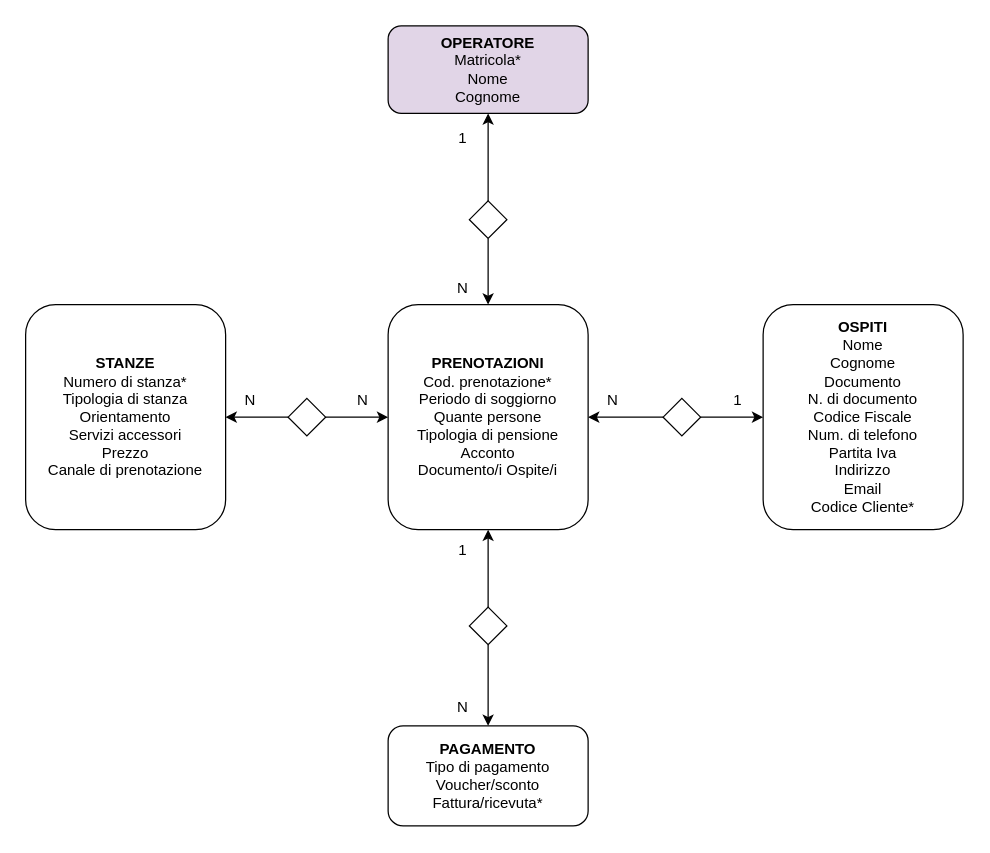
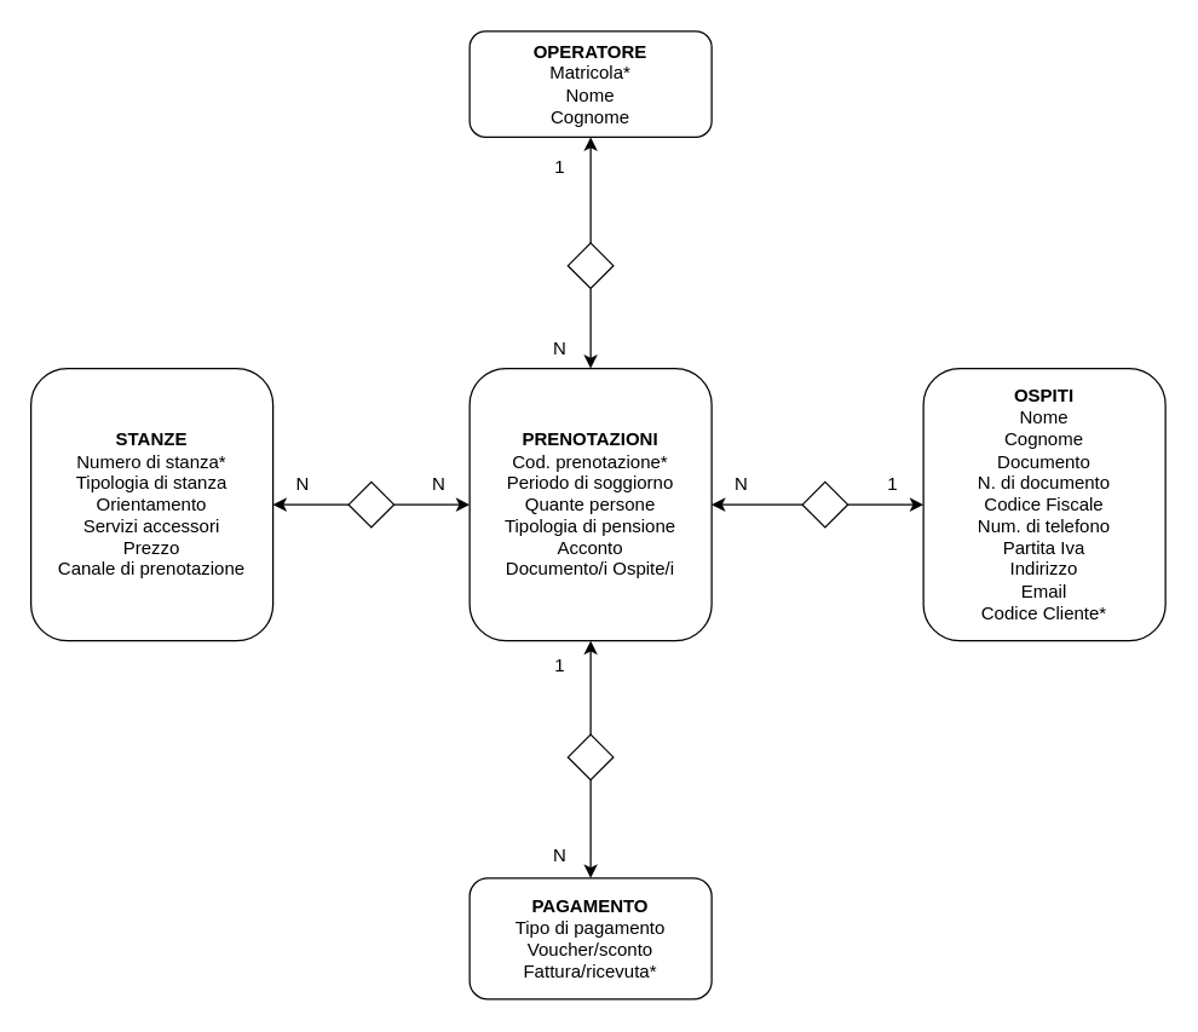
  <mxCell id="0" />
  <mxCell id="1" parent="0" />
  <mxCell id="2" value="&lt;b&gt;PRENOTAZIONI&lt;br&gt;&lt;/b&gt;Cod. prenotazione*&lt;br&gt;Periodo di soggiorno&lt;br&gt;Quante persone&lt;br&gt;Tipologia di pensione&lt;br&gt;Acconto&lt;br&gt;Documento/i Ospite/i" style="rounded=1;whiteSpace=wrap;html=1;" vertex="1" parent="1"><mxGeometry x="310" y="243" width="160" height="180" as="geometry" /></mxCell>
  <mxCell id="3" value="&lt;b&gt;OSPITI&lt;br&gt;&lt;/b&gt;Nome&lt;br&gt;Cognome&lt;br&gt;Documento&lt;br&gt;N. di documento&lt;br&gt;Codice Fiscale&lt;br&gt;Num. di telefono&lt;br&gt;Partita Iva&lt;br&gt;Indirizzo&lt;br&gt;Email&lt;br&gt;Codice Cliente*" style="rounded=1;whiteSpace=wrap;html=1;" vertex="1" parent="1"><mxGeometry x="610" y="243" width="160" height="180" as="geometry" /></mxCell>
  <mxCell id="4" value="&lt;b&gt;STANZE&lt;br&gt;&lt;/b&gt;Numero di stanza*&lt;br&gt;Tipologia di stanza&lt;br&gt;Orientamento&lt;br&gt;Servizi accessori&lt;br&gt;Prezzo&lt;br&gt;Canale di prenotazione" style="rounded=1;whiteSpace=wrap;html=1;" vertex="1" parent="1"><mxGeometry x="20" y="243" width="160" height="180" as="geometry" /></mxCell>
- <mxCell id="5" value="&lt;b&gt;OPERATORE&lt;/b&gt;&lt;br&gt;Matricola*&lt;br&gt;Nome&lt;br&gt;Cognome" style="rounded=1;whiteSpace=wrap;html=1;fillColor=#e1d5e7;" vertex="1" parent="1"><mxGeometry x="310" y="20" width="160" height="70" as="geometry" /></mxCell>
+ <mxCell id="5" value="&lt;b&gt;OPERATORE&lt;/b&gt;&lt;br&gt;Matricola*&lt;br&gt;Nome&lt;br&gt;Cognome" style="rounded=1;whiteSpace=wrap;html=1;" vertex="1" parent="1"><mxGeometry x="310" y="20" width="160" height="70" as="geometry" /></mxCell>
  <mxCell id="6" value="&lt;b&gt;PAGAMENTO&lt;/b&gt;&lt;br&gt;Tipo di pagamento&lt;br&gt;Voucher/sconto&lt;br&gt;Fattura/ricevuta*" style="rounded=1;whiteSpace=wrap;html=1;" vertex="1" parent="1"><mxGeometry x="310" y="580" width="160" height="80" as="geometry" /></mxCell>
  <mxCell id="7" style="edgeStyle=orthogonalEdgeStyle;rounded=0;orthogonalLoop=1;jettySize=auto;html=1;exitX=1;exitY=0.5;exitDx=0;exitDy=0;entryX=0;entryY=0.5;entryDx=0;entryDy=0;" edge="1" parent="1" source="9" target="2"><mxGeometry relative="1" as="geometry" /></mxCell>
  <mxCell id="8" style="edgeStyle=orthogonalEdgeStyle;rounded=0;orthogonalLoop=1;jettySize=auto;html=1;exitX=0;exitY=0.5;exitDx=0;exitDy=0;entryX=1;entryY=0.5;entryDx=0;entryDy=0;" edge="1" parent="1" source="9" target="4"><mxGeometry relative="1" as="geometry" /></mxCell>
  <mxCell id="9" value="" style="rhombus;whiteSpace=wrap;html=1;" vertex="1" parent="1"><mxGeometry x="230" y="318" width="30" height="30" as="geometry" /></mxCell>
  <mxCell id="10" style="edgeStyle=orthogonalEdgeStyle;rounded=0;orthogonalLoop=1;jettySize=auto;html=1;exitX=0;exitY=0.5;exitDx=0;exitDy=0;entryX=1;entryY=0.5;entryDx=0;entryDy=0;" edge="1" parent="1" source="12" target="2"><mxGeometry relative="1" as="geometry" /></mxCell>
  <mxCell id="11" style="edgeStyle=orthogonalEdgeStyle;rounded=0;orthogonalLoop=1;jettySize=auto;html=1;exitX=1;exitY=0.5;exitDx=0;exitDy=0;entryX=0;entryY=0.5;entryDx=0;entryDy=0;" edge="1" parent="1" source="12" target="3"><mxGeometry relative="1" as="geometry" /></mxCell>
  <mxCell id="12" value="" style="rhombus;whiteSpace=wrap;html=1;" vertex="1" parent="1"><mxGeometry x="530" y="318" width="30" height="30" as="geometry" /></mxCell>
  <mxCell id="13" style="edgeStyle=orthogonalEdgeStyle;rounded=0;orthogonalLoop=1;jettySize=auto;html=1;exitX=0.5;exitY=1;exitDx=0;exitDy=0;entryX=0.5;entryY=0;entryDx=0;entryDy=0;" edge="1" parent="1" source="15" target="6"><mxGeometry relative="1" as="geometry" /></mxCell>
  <mxCell id="14" style="edgeStyle=orthogonalEdgeStyle;rounded=0;orthogonalLoop=1;jettySize=auto;html=1;exitX=0.5;exitY=0;exitDx=0;exitDy=0;entryX=0.5;entryY=1;entryDx=0;entryDy=0;" edge="1" parent="1" source="15" target="2"><mxGeometry relative="1" as="geometry" /></mxCell>
  <mxCell id="15" value="" style="rhombus;whiteSpace=wrap;html=1;" vertex="1" parent="1"><mxGeometry x="375" y="485" width="30" height="30" as="geometry" /></mxCell>
  <mxCell id="16" style="edgeStyle=orthogonalEdgeStyle;rounded=0;orthogonalLoop=1;jettySize=auto;html=1;exitX=0.5;exitY=1;exitDx=0;exitDy=0;entryX=0.5;entryY=0;entryDx=0;entryDy=0;" edge="1" parent="1" source="18" target="2"><mxGeometry relative="1" as="geometry" /></mxCell>
  <mxCell id="17" style="edgeStyle=orthogonalEdgeStyle;rounded=0;orthogonalLoop=1;jettySize=auto;html=1;exitX=0.5;exitY=0;exitDx=0;exitDy=0;entryX=0.5;entryY=1;entryDx=0;entryDy=0;" edge="1" parent="1" source="18" target="5"><mxGeometry relative="1" as="geometry" /></mxCell>
  <mxCell id="18" value="" style="rhombus;whiteSpace=wrap;html=1;" vertex="1" parent="1"><mxGeometry x="375" y="160" width="30" height="30" as="geometry" /></mxCell>
  <mxCell id="19" value="N" style="text;html=1;strokeColor=none;fillColor=none;align=center;verticalAlign=middle;whiteSpace=wrap;rounded=0;" vertex="1" parent="1"><mxGeometry x="470" y="310" width="40" height="20" as="geometry" /></mxCell>
  <mxCell id="20" value="1" style="text;html=1;strokeColor=none;fillColor=none;align=center;verticalAlign=middle;whiteSpace=wrap;rounded=0;" vertex="1" parent="1"><mxGeometry x="570" y="310" width="40" height="20" as="geometry" /></mxCell>
  <mxCell id="21" value="N" style="text;html=1;strokeColor=none;fillColor=none;align=center;verticalAlign=middle;whiteSpace=wrap;rounded=0;" vertex="1" parent="1"><mxGeometry x="180" y="310" width="40" height="20" as="geometry" /></mxCell>
  <mxCell id="22" value="N" style="text;html=1;strokeColor=none;fillColor=none;align=center;verticalAlign=middle;whiteSpace=wrap;rounded=0;" vertex="1" parent="1"><mxGeometry x="270" y="310" width="40" height="20" as="geometry" /></mxCell>
  <mxCell id="23" value="N" style="text;html=1;strokeColor=none;fillColor=none;align=center;verticalAlign=middle;whiteSpace=wrap;rounded=0;" vertex="1" parent="1"><mxGeometry x="350" y="220" width="40" height="20" as="geometry" /></mxCell>
  <mxCell id="24" value="1" style="text;html=1;strokeColor=none;fillColor=none;align=center;verticalAlign=middle;whiteSpace=wrap;rounded=0;" vertex="1" parent="1"><mxGeometry x="350" y="100" width="40" height="20" as="geometry" /></mxCell>
  <mxCell id="25" value="1" style="text;html=1;strokeColor=none;fillColor=none;align=center;verticalAlign=middle;whiteSpace=wrap;rounded=0;" vertex="1" parent="1"><mxGeometry x="350" y="430" width="40" height="20" as="geometry" /></mxCell>
  <mxCell id="26" value="N" style="text;html=1;strokeColor=none;fillColor=none;align=center;verticalAlign=middle;whiteSpace=wrap;rounded=0;" vertex="1" parent="1"><mxGeometry x="350" y="555" width="40" height="20" as="geometry" /></mxCell>
